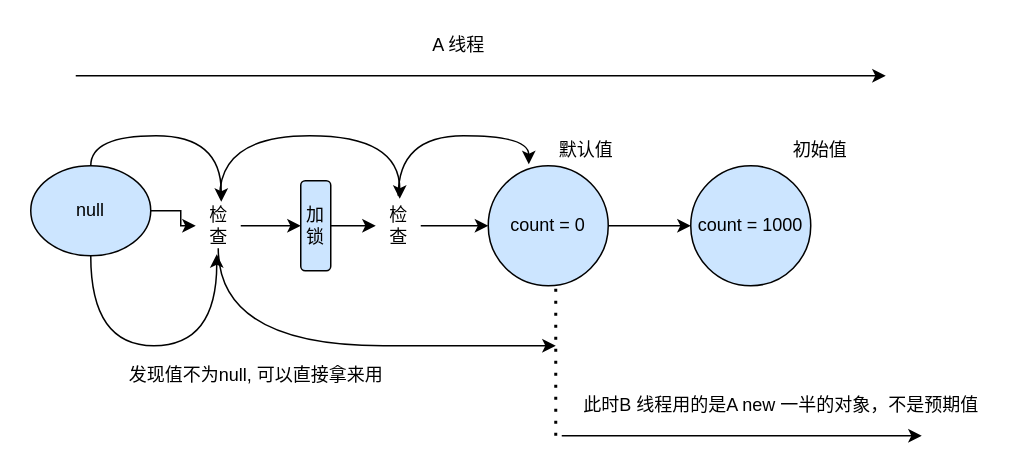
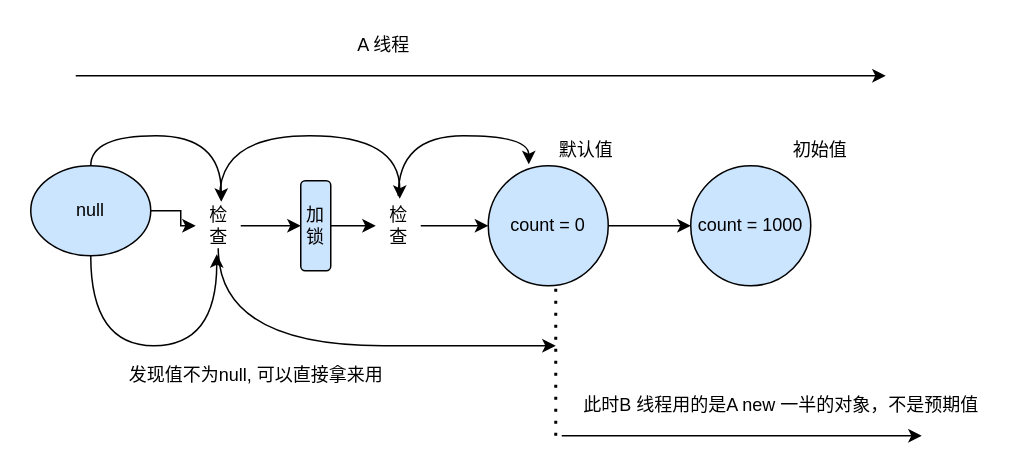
  <mxCell id="0" />
  <mxCell id="1" parent="0" />
  <mxCell id="2" style="edgeStyle=orthogonalEdgeStyle;rounded=0;orthogonalLoop=1;jettySize=auto;html=1;entryX=0;entryY=0.5;entryDx=0;entryDy=0;" parent="1" source="15" target="7" edge="1"><mxGeometry relative="1" as="geometry" /></mxCell>
  <mxCell id="3" style="edgeStyle=orthogonalEdgeStyle;curved=1;rounded=0;orthogonalLoop=1;jettySize=auto;html=1;entryX=0.467;entryY=1.133;entryDx=0;entryDy=0;entryPerimeter=0;" parent="1" source="5" target="15" edge="1"><mxGeometry relative="1" as="geometry"><mxPoint x="120" y="280" as="targetPoint" /><Array as="points"><mxPoint x="60" y="230" /><mxPoint x="144" y="230" /></Array></mxGeometry></mxCell>
  <mxCell id="4" style="edgeStyle=orthogonalEdgeStyle;curved=1;rounded=0;orthogonalLoop=1;jettySize=auto;html=1;entryX=0.567;entryY=-0.033;entryDx=0;entryDy=0;entryPerimeter=0;" parent="1" source="5" target="15" edge="1"><mxGeometry relative="1" as="geometry"><Array as="points"><mxPoint x="60" y="90" /><mxPoint x="147" y="90" /></Array></mxGeometry></mxCell>
  <mxCell id="5" value="null" style="ellipse;whiteSpace=wrap;html=1;aspect=fixed;fillColor=#CCE5FF;" parent="1" vertex="1"><mxGeometry x="20" y="110" width="80" height="60" as="geometry" /></mxCell>
  <mxCell id="6" style="edgeStyle=orthogonalEdgeStyle;curved=1;rounded=0;orthogonalLoop=1;jettySize=auto;html=1;" parent="1" source="18" target="9" edge="1"><mxGeometry relative="1" as="geometry"><mxPoint x="240" y="150" as="targetPoint" /></mxGeometry></mxCell>
  <mxCell id="7" value="加锁" style="rounded=1;whiteSpace=wrap;html=1;fillColor=#CCE5FF;" parent="1" vertex="1"><mxGeometry x="200" y="120" width="20" height="60" as="geometry" /></mxCell>
  <mxCell id="8" style="edgeStyle=orthogonalEdgeStyle;rounded=0;orthogonalLoop=1;jettySize=auto;html=1;entryX=0;entryY=0.5;entryDx=0;entryDy=0;" parent="1" source="9" target="10" edge="1"><mxGeometry relative="1" as="geometry" /></mxCell>
  <mxCell id="9" value="count = 0" style="ellipse;whiteSpace=wrap;html=1;aspect=fixed;fillColor=#CCE5FF;" parent="1" vertex="1"><mxGeometry x="325" y="110" width="80" height="80" as="geometry" /></mxCell>
  <mxCell id="10" value="count = 1000" style="ellipse;whiteSpace=wrap;html=1;aspect=fixed;fillColor=#CCE5FF;" parent="1" vertex="1"><mxGeometry x="460" y="110" width="80" height="80" as="geometry" /></mxCell>
  <mxCell id="11" value="" style="endArrow=classic;html=1;" parent="1" edge="1"><mxGeometry width="50" height="50" relative="1" as="geometry"><mxPoint x="50" y="50" as="sourcePoint" /><mxPoint x="590" y="50" as="targetPoint" /></mxGeometry></mxCell>
- <mxCell id="12" value="A 线程" style="text;html=1;align=center;verticalAlign=middle;resizable=0;points=[];autosize=1;" parent="1" vertex="1"><mxGeometry x="280" y="20" width="50" height="20" as="geometry" /></mxCell>
+ <mxCell id="12" value="A 线程" style="text;html=1;align=center;verticalAlign=middle;resizable=0;points=[];autosize=1;" parent="1" vertex="1"><mxGeometry x="230" y="20" width="50" height="20" as="geometry" /></mxCell>
  <mxCell id="13" style="edgeStyle=orthogonalEdgeStyle;curved=1;rounded=0;orthogonalLoop=1;jettySize=auto;html=1;" parent="1" source="15" edge="1"><mxGeometry relative="1" as="geometry"><mxPoint x="370" y="230" as="targetPoint" /><Array as="points"><mxPoint x="145" y="230" /><mxPoint x="365" y="230" /></Array></mxGeometry></mxCell>
  <mxCell id="14" style="edgeStyle=orthogonalEdgeStyle;curved=1;rounded=0;orthogonalLoop=1;jettySize=auto;html=1;exitX=0.533;exitY=-0.133;exitDx=0;exitDy=0;exitPerimeter=0;entryX=0.533;entryY=-0.1;entryDx=0;entryDy=0;entryPerimeter=0;" parent="1" source="15" target="18" edge="1"><mxGeometry relative="1" as="geometry"><mxPoint x="270" y="-40" as="targetPoint" /><Array as="points"><mxPoint x="146" y="90" /><mxPoint x="266" y="90" /></Array></mxGeometry></mxCell>
  <mxCell id="15" value="检&lt;br&gt;查" style="text;html=1;align=center;verticalAlign=middle;resizable=0;points=[];autosize=1;" parent="1" vertex="1"><mxGeometry x="130" y="135" width="30" height="30" as="geometry" /></mxCell>
  <mxCell id="16" style="edgeStyle=orthogonalEdgeStyle;rounded=0;orthogonalLoop=1;jettySize=auto;html=1;entryX=0;entryY=0.5;entryDx=0;entryDy=0;" parent="1" source="5" target="15" edge="1"><mxGeometry relative="1" as="geometry"><mxPoint x="100" y="150" as="sourcePoint" /><mxPoint x="200" y="150" as="targetPoint" /></mxGeometry></mxCell>
  <mxCell id="17" style="edgeStyle=orthogonalEdgeStyle;curved=1;rounded=0;orthogonalLoop=1;jettySize=auto;html=1;entryX=0.338;entryY=-0.012;entryDx=0;entryDy=0;entryPerimeter=0;" parent="1" target="9" edge="1"><mxGeometry relative="1" as="geometry"><Array as="points"><mxPoint x="265" y="90" /><mxPoint x="352" y="90" /></Array><mxPoint x="265" y="130" as="sourcePoint" /></mxGeometry></mxCell>
  <mxCell id="18" value="检&lt;br&gt;查" style="text;html=1;align=center;verticalAlign=middle;resizable=0;points=[];autosize=1;" parent="1" vertex="1"><mxGeometry x="250" y="135" width="30" height="30" as="geometry" /></mxCell>
  <mxCell id="19" style="edgeStyle=orthogonalEdgeStyle;curved=1;rounded=0;orthogonalLoop=1;jettySize=auto;html=1;" parent="1" source="7" target="18" edge="1"><mxGeometry relative="1" as="geometry"><mxPoint x="220" y="150" as="sourcePoint" /><mxPoint x="325" y="150" as="targetPoint" /></mxGeometry></mxCell>
  <mxCell id="20" value="" style="endArrow=classic;html=1;" parent="1" edge="1"><mxGeometry width="50" height="50" relative="1" as="geometry"><mxPoint x="374" y="290" as="sourcePoint" /><mxPoint x="614" y="290" as="targetPoint" /></mxGeometry></mxCell>
  <mxCell id="21" value="" style="endArrow=none;dashed=1;html=1;dashPattern=1 3;strokeWidth=2;" parent="1" edge="1"><mxGeometry width="50" height="50" relative="1" as="geometry"><mxPoint x="370" y="290" as="sourcePoint" /><mxPoint x="370" y="190" as="targetPoint" /></mxGeometry></mxCell>
  <mxCell id="22" value="此时B 线程用的是A new 一半的对象，不是预期值" style="text;html=1;align=center;verticalAlign=middle;resizable=0;points=[];autosize=1;" parent="1" vertex="1"><mxGeometry x="380" y="260" width="280" height="20" as="geometry" /></mxCell>
  <mxCell id="23" value="发现值不为null, 可以直接拿来用" style="text;html=1;align=center;verticalAlign=middle;resizable=0;points=[];autosize=1;" parent="1" vertex="1"><mxGeometry x="80" y="240" width="180" height="20" as="geometry" /></mxCell>
  <mxCell id="24" value="默认值" style="text;html=1;align=center;verticalAlign=middle;resizable=0;points=[];autosize=1;" vertex="1" parent="1"><mxGeometry x="365" y="90" width="50" height="20" as="geometry" /></mxCell>
  <mxCell id="25" value="初始值" style="text;html=1;align=center;verticalAlign=middle;resizable=0;points=[];autosize=1;" vertex="1" parent="1"><mxGeometry x="521" y="90" width="50" height="20" as="geometry" /></mxCell>
